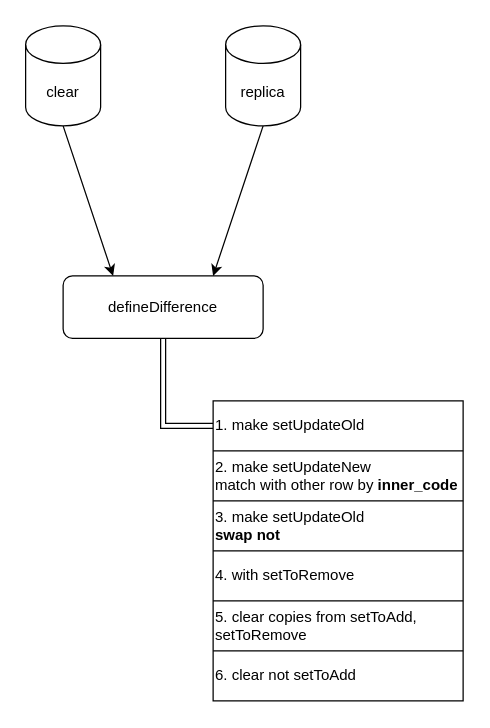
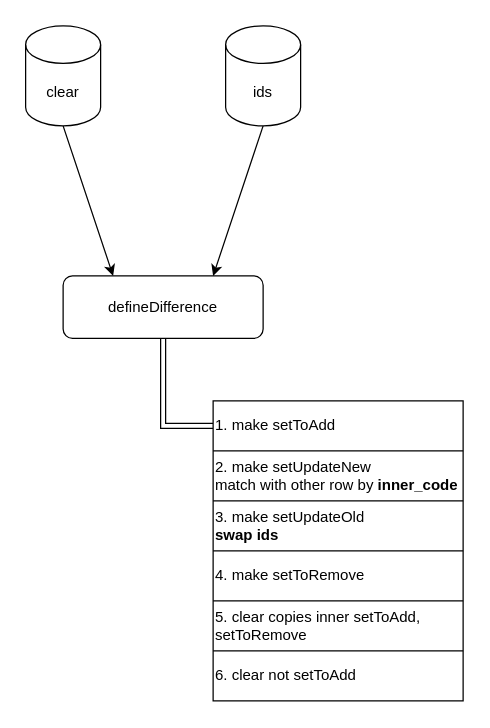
  <mxCell id="0" />
  <mxCell id="1" parent="0" />
  <mxCell id="2" style="edgeStyle=orthogonalEdgeStyle;rounded=0;orthogonalLoop=1;jettySize=auto;html=1;exitX=0.5;exitY=1;exitDx=0;exitDy=0;entryX=0;entryY=0.5;entryDx=0;entryDy=0;shape=link;" edge="1" parent="1" source="3" target="9"><mxGeometry relative="1" as="geometry" /></mxCell>
  <mxCell id="3" value="defineDifference" style="whiteSpace=wrap;html=1;rounded=1;" vertex="1" parent="1"><mxGeometry x="50" y="220" width="160" height="50" as="geometry" /></mxCell>
  <mxCell id="4" value="" style="endArrow=classic;html=1;rounded=0;entryX=0.25;entryY=0;entryDx=0;entryDy=0;" edge="1" parent="1" target="3"><mxGeometry width="50" height="50" relative="1" as="geometry"><mxPoint x="50" y="100" as="sourcePoint" /><mxPoint x="90" y="110" as="targetPoint" /></mxGeometry></mxCell>
  <mxCell id="5" value="" style="endArrow=classic;html=1;rounded=0;entryX=0.75;entryY=0;entryDx=0;entryDy=0;" edge="1" parent="1" target="3"><mxGeometry width="50" height="50" relative="1" as="geometry"><mxPoint x="210" y="100" as="sourcePoint" /><mxPoint x="250" y="130" as="targetPoint" /></mxGeometry></mxCell>
  <mxCell id="6" value="clear" style="shape=cylinder3;whiteSpace=wrap;html=1;boundedLbl=1;backgroundOutline=1;size=15;" vertex="1" parent="1"><mxGeometry x="20" y="20" width="60" height="80" as="geometry" /></mxCell>
- <mxCell id="7" value="replica" style="shape=cylinder3;whiteSpace=wrap;html=1;boundedLbl=1;backgroundOutline=1;size=15;" vertex="1" parent="1"><mxGeometry x="180" y="20" width="60" height="80" as="geometry" /></mxCell>
+ <mxCell id="7" value="ids" style="shape=cylinder3;whiteSpace=wrap;html=1;boundedLbl=1;backgroundOutline=1;size=15;" vertex="1" parent="1"><mxGeometry x="180" y="20" width="60" height="80" as="geometry" /></mxCell>
  <mxCell id="8" value="" style="shape=table;html=1;whiteSpace=wrap;startSize=0;container=1;collapsible=0;childLayout=tableLayout;swimlaneLine=1;columnLines=1;" vertex="1" parent="1"><mxGeometry x="170" y="320" width="200" height="240" as="geometry" /></mxCell>
  <mxCell id="9" value="" style="shape=tableRow;horizontal=0;startSize=0;swimlaneHead=0;swimlaneBody=0;top=0;left=0;bottom=0;right=0;collapsible=0;dropTarget=0;fillColor=none;points=[[0,0.5],[1,0.5]];portConstraint=eastwest;" vertex="1" parent="8"><mxGeometry width="200" height="40" as="geometry" /></mxCell>
- <mxCell id="10" value="1. make setUpdateOld" style="shape=partialRectangle;html=1;whiteSpace=wrap;connectable=0;fillColor=none;top=0;left=0;bottom=0;right=0;overflow=hidden;align=left;" vertex="1" parent="9"><mxGeometry width="200" height="40" as="geometry"><mxRectangle width="200" height="40" as="alternateBounds" /></mxGeometry></mxCell>
+ <mxCell id="10" value="1. make setToAdd" style="shape=partialRectangle;html=1;whiteSpace=wrap;connectable=0;fillColor=none;top=0;left=0;bottom=0;right=0;overflow=hidden;align=left;" vertex="1" parent="9"><mxGeometry width="200" height="40" as="geometry"><mxRectangle width="200" height="40" as="alternateBounds" /></mxGeometry></mxCell>
  <mxCell id="11" style="shape=tableRow;horizontal=0;startSize=0;swimlaneHead=0;swimlaneBody=0;top=0;left=0;bottom=0;right=0;collapsible=0;dropTarget=0;fillColor=none;points=[[0,0.5],[1,0.5]];portConstraint=eastwest;" vertex="1" parent="8"><mxGeometry y="40" width="200" height="40" as="geometry" /></mxCell>
  <mxCell id="12" value="2. make setUpdateNew&lt;br&gt;match with other row by &lt;b&gt;inner_code&lt;/b&gt;" style="shape=partialRectangle;html=1;whiteSpace=wrap;connectable=0;fillColor=none;top=0;left=0;bottom=0;right=0;overflow=hidden;align=left;" vertex="1" parent="11"><mxGeometry width="200" height="40" as="geometry"><mxRectangle width="200" height="40" as="alternateBounds" /></mxGeometry></mxCell>
  <mxCell id="13" style="shape=tableRow;horizontal=0;startSize=0;swimlaneHead=0;swimlaneBody=0;top=0;left=0;bottom=0;right=0;collapsible=0;dropTarget=0;fillColor=none;points=[[0,0.5],[1,0.5]];portConstraint=eastwest;" vertex="1" parent="8"><mxGeometry y="80" width="200" height="40" as="geometry" /></mxCell>
- <mxCell id="14" value="3. make setUpdateOld&lt;br&gt;&lt;b&gt;swap not&lt;/b&gt;" style="shape=partialRectangle;html=1;whiteSpace=wrap;connectable=0;fillColor=none;top=0;left=0;bottom=0;right=0;overflow=hidden;align=left;" vertex="1" parent="13"><mxGeometry width="200" height="40" as="geometry"><mxRectangle width="200" height="40" as="alternateBounds" /></mxGeometry></mxCell>
+ <mxCell id="14" value="3. make setUpdateOld&lt;br&gt;&lt;b&gt;swap ids&lt;/b&gt;" style="shape=partialRectangle;html=1;whiteSpace=wrap;connectable=0;fillColor=none;top=0;left=0;bottom=0;right=0;overflow=hidden;align=left;" vertex="1" parent="13"><mxGeometry width="200" height="40" as="geometry"><mxRectangle width="200" height="40" as="alternateBounds" /></mxGeometry></mxCell>
  <mxCell id="15" style="shape=tableRow;horizontal=0;startSize=0;swimlaneHead=0;swimlaneBody=0;top=0;left=0;bottom=0;right=0;collapsible=0;dropTarget=0;fillColor=none;points=[[0,0.5],[1,0.5]];portConstraint=eastwest;" vertex="1" parent="8"><mxGeometry y="120" width="200" height="40" as="geometry" /></mxCell>
- <mxCell id="16" value="4. with setToRemove" style="shape=partialRectangle;html=1;whiteSpace=wrap;connectable=0;fillColor=none;top=0;left=0;bottom=0;right=0;overflow=hidden;align=left;" vertex="1" parent="15"><mxGeometry width="200" height="40" as="geometry"><mxRectangle width="200" height="40" as="alternateBounds" /></mxGeometry></mxCell>
+ <mxCell id="16" value="4. make setToRemove" style="shape=partialRectangle;html=1;whiteSpace=wrap;connectable=0;fillColor=none;top=0;left=0;bottom=0;right=0;overflow=hidden;align=left;" vertex="1" parent="15"><mxGeometry width="200" height="40" as="geometry"><mxRectangle width="200" height="40" as="alternateBounds" /></mxGeometry></mxCell>
  <mxCell id="17" style="shape=tableRow;horizontal=0;startSize=0;swimlaneHead=0;swimlaneBody=0;top=0;left=0;bottom=0;right=0;collapsible=0;dropTarget=0;fillColor=none;points=[[0,0.5],[1,0.5]];portConstraint=eastwest;" vertex="1" parent="8"><mxGeometry y="160" width="200" height="40" as="geometry" /></mxCell>
- <mxCell id="18" value="5. clear copies from setToAdd, setToRemove" style="shape=partialRectangle;html=1;whiteSpace=wrap;connectable=0;fillColor=none;top=0;left=0;bottom=0;right=0;overflow=hidden;align=left;" vertex="1" parent="17"><mxGeometry width="200" height="40" as="geometry"><mxRectangle width="200" height="40" as="alternateBounds" /></mxGeometry></mxCell>
+ <mxCell id="18" value="5. clear copies inner setToAdd, setToRemove" style="shape=partialRectangle;html=1;whiteSpace=wrap;connectable=0;fillColor=none;top=0;left=0;bottom=0;right=0;overflow=hidden;align=left;" vertex="1" parent="17"><mxGeometry width="200" height="40" as="geometry"><mxRectangle width="200" height="40" as="alternateBounds" /></mxGeometry></mxCell>
  <mxCell id="19" style="shape=tableRow;horizontal=0;startSize=0;swimlaneHead=0;swimlaneBody=0;top=0;left=0;bottom=0;right=0;collapsible=0;dropTarget=0;fillColor=none;points=[[0,0.5],[1,0.5]];portConstraint=eastwest;" vertex="1" parent="8"><mxGeometry y="200" width="200" height="40" as="geometry" /></mxCell>
  <mxCell id="20" value="6. clear not setToAdd" style="shape=partialRectangle;html=1;whiteSpace=wrap;connectable=0;fillColor=none;top=0;left=0;bottom=0;right=0;overflow=hidden;align=left;" vertex="1" parent="19"><mxGeometry width="200" height="40" as="geometry"><mxRectangle width="200" height="40" as="alternateBounds" /></mxGeometry></mxCell>
